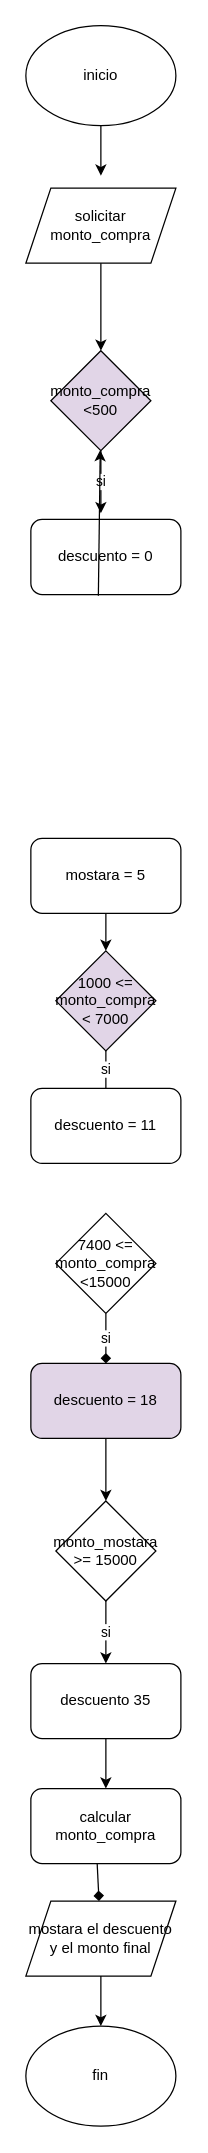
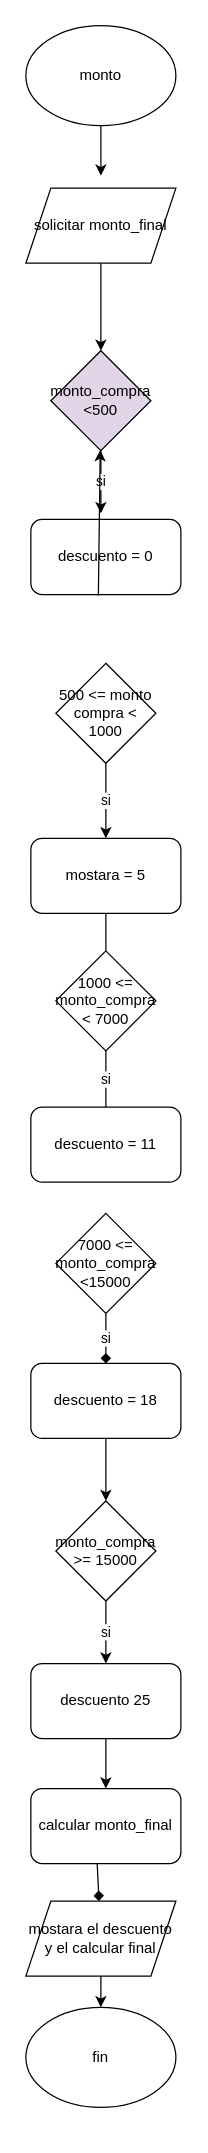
  <mxCell id="0" />
  <mxCell id="1" parent="0" />
  <mxCell id="2" value="" style="endArrow=classic;html=1;rounded=0;exitX=0.5;exitY=1;exitDx=0;exitDy=0;" edge="1" parent="1"><mxGeometry width="50" height="50" relative="1" as="geometry"><mxPoint x="80" y="100" as="sourcePoint" /><mxPoint x="80" y="140" as="targetPoint" /></mxGeometry></mxCell>
  <mxCell id="3" value="" style="endArrow=classic;html=1;rounded=0;" edge="1" parent="1"><mxGeometry width="50" height="50" relative="1" as="geometry"><mxPoint x="80" y="200" as="sourcePoint" /><mxPoint x="80" y="280" as="targetPoint" /><Array as="points"><mxPoint x="80" y="200" /></Array></mxGeometry></mxCell>
  <mxCell id="4" value="si" style="endArrow=classic;html=1;rounded=0;exitX=0.5;exitY=1;exitDx=0;exitDy=0;" edge="1" parent="1" source="7"><mxGeometry width="50" height="50" relative="1" as="geometry"><mxPoint x="90" y="350" as="sourcePoint" /><mxPoint x="80" y="410" as="targetPoint" /></mxGeometry></mxCell>
- <mxCell id="5" value="inicio" style="ellipse;whiteSpace=wrap;html=1;" vertex="1" parent="1"><mxGeometry x="20" y="20" width="120" height="80" as="geometry" /></mxCell>
- <mxCell id="6" value="solicitar monto_compra" style="shape=parallelogram;perimeter=parallelogramPerimeter;whiteSpace=wrap;html=1;fixedSize=1;" vertex="1" parent="1"><mxGeometry x="20" y="150" width="120" height="60" as="geometry" /></mxCell>
+ <mxCell id="5" value="monto" style="ellipse;whiteSpace=wrap;html=1;" vertex="1" parent="1"><mxGeometry x="20" y="20" width="120" height="80" as="geometry" /></mxCell>
+ <mxCell id="6" value="solicitar monto_final" style="shape=parallelogram;perimeter=parallelogramPerimeter;whiteSpace=wrap;html=1;fixedSize=1;" vertex="1" parent="1"><mxGeometry x="20" y="150" width="120" height="60" as="geometry" /></mxCell>
  <mxCell id="7" value="monto_compra &amp;lt;500" style="rhombus;whiteSpace=wrap;html=1;fillColor=#e1d5e7;" vertex="1" parent="1"><mxGeometry x="40" y="280" width="80" height="80" as="geometry" /></mxCell>
  <mxCell id="8" value="descuento = 0" style="rounded=1;whiteSpace=wrap;html=1;" vertex="1" parent="1"><mxGeometry x="24" y="415" width="120" height="60" as="geometry" /></mxCell>
+ <mxCell id="9" value="500 &amp;lt;= monto compra &amp;lt; 1000" style="rhombus;whiteSpace=wrap;html=1;" vertex="1" parent="1"><mxGeometry x="44" y="530" width="80" height="80" as="geometry" /></mxCell>
  <mxCell id="10" value="" style="endArrow=classic;html=1;rounded=0;exitX=0.45;exitY=1.017;exitDx=0;exitDy=0;exitPerimeter=0;" edge="1" parent="1" source="8" target="7"><mxGeometry width="50" height="50" relative="1" as="geometry"><mxPoint x="60" y="480" as="sourcePoint" /><mxPoint x="110" y="430" as="targetPoint" /></mxGeometry></mxCell>
+ <mxCell id="11" value="si" style="endArrow=classic;html=1;rounded=0;exitX=0.5;exitY=1;exitDx=0;exitDy=0;" edge="1" parent="1" source="9" target="12"><mxGeometry width="50" height="50" relative="1" as="geometry"><mxPoint x="60" y="710" as="sourcePoint" /><mxPoint x="84" y="660" as="targetPoint" /></mxGeometry></mxCell>
  <mxCell id="12" value="mostara = 5" style="rounded=1;whiteSpace=wrap;html=1;" vertex="1" parent="1"><mxGeometry x="24" y="670" width="120" height="60" as="geometry" /></mxCell>
- <mxCell id="13" value="" style="endArrow=classic;html=1;rounded=0;exitX=0.5;exitY=1;exitDx=0;exitDy=0;" edge="1" parent="1" source="12" target="14"><mxGeometry width="50" height="50" relative="1" as="geometry"><mxPoint x="60" y="710" as="sourcePoint" /><mxPoint x="84" y="800" as="targetPoint" /></mxGeometry></mxCell>
- <mxCell id="14" value="1000 &amp;lt;= monto_compra &amp;lt; 7000" style="rhombus;whiteSpace=wrap;html=1;fillColor=#e1d5e7;" vertex="1" parent="1"><mxGeometry x="44" y="760" width="80" height="80" as="geometry" /></mxCell>
+ <mxCell id="13" value="" style="endArrow=none;html=1;rounded=0;exitX=0.5;exitY=1;exitDx=0;exitDy=0;" edge="1" parent="1" source="12" target="14"><mxGeometry width="50" height="50" relative="1" as="geometry"><mxPoint x="60" y="710" as="sourcePoint" /><mxPoint x="84" y="800" as="targetPoint" /></mxGeometry></mxCell>
+ <mxCell id="14" value="1000 &amp;lt;= monto_compra &amp;lt; 7000" style="rhombus;whiteSpace=wrap;html=1;" vertex="1" parent="1"><mxGeometry x="44" y="760" width="80" height="80" as="geometry" /></mxCell>
  <mxCell id="15" value="si" style="endArrow=none;html=1;rounded=0;exitX=0.5;exitY=1;exitDx=0;exitDy=0;" edge="1" parent="1" source="14" target="16"><mxGeometry width="50" height="50" relative="1" as="geometry"><mxPoint x="60" y="710" as="sourcePoint" /><mxPoint x="84" y="900" as="targetPoint" /></mxGeometry></mxCell>
- <mxCell id="16" value="descuento = 11" style="rounded=1;whiteSpace=wrap;html=1;" vertex="1" parent="1"><mxGeometry x="24" y="870" width="120" height="60" as="geometry" /></mxCell>
- <mxCell id="17" value="7400 &amp;lt;= monto_compra &amp;lt;15000" style="rhombus;whiteSpace=wrap;html=1;" vertex="1" parent="1"><mxGeometry x="44" y="970" width="80" height="80" as="geometry" /></mxCell>
+ <mxCell id="16" value="descuento = 11" style="rounded=1;whiteSpace=wrap;html=1;" vertex="1" parent="1"><mxGeometry x="24" y="885" width="120" height="60" as="geometry" /></mxCell>
+ <mxCell id="17" value="7000 &amp;lt;= monto_compra &amp;lt;15000" style="rhombus;whiteSpace=wrap;html=1;" vertex="1" parent="1"><mxGeometry x="44" y="970" width="80" height="80" as="geometry" /></mxCell>
  <mxCell id="18" value="si" style="endArrow=diamond;html=1;rounded=0;exitX=0.5;exitY=1;exitDx=0;exitDy=0;" edge="1" parent="1" source="17" target="19"><mxGeometry width="50" height="50" relative="1" as="geometry"><mxPoint x="60" y="1080" as="sourcePoint" /><mxPoint x="84" y="1110" as="targetPoint" /></mxGeometry></mxCell>
- <mxCell id="19" value="descuento = 18" style="rounded=1;whiteSpace=wrap;html=1;fillColor=#e1d5e7;" vertex="1" parent="1"><mxGeometry x="24" y="1090" width="120" height="60" as="geometry" /></mxCell>
+ <mxCell id="19" value="descuento = 18" style="rounded=1;whiteSpace=wrap;html=1;" vertex="1" parent="1"><mxGeometry x="24" y="1090" width="120" height="60" as="geometry" /></mxCell>
  <mxCell id="20" value="" style="endArrow=classic;html=1;rounded=0;exitX=0.5;exitY=1;exitDx=0;exitDy=0;" edge="1" parent="1" source="19"><mxGeometry width="50" height="50" relative="1" as="geometry"><mxPoint x="60" y="1080" as="sourcePoint" /><mxPoint x="84" y="1200" as="targetPoint" /></mxGeometry></mxCell>
- <mxCell id="21" value="monto_mostara &amp;gt;= 15000" style="rhombus;whiteSpace=wrap;html=1;" vertex="1" parent="1"><mxGeometry x="44" y="1200" width="80" height="80" as="geometry" /></mxCell>
+ <mxCell id="21" value="monto_compra &amp;gt;= 15000" style="rhombus;whiteSpace=wrap;html=1;" vertex="1" parent="1"><mxGeometry x="44" y="1200" width="80" height="80" as="geometry" /></mxCell>
  <mxCell id="22" value="si" style="endArrow=classic;html=1;rounded=0;exitX=0.5;exitY=1;exitDx=0;exitDy=0;" edge="1" parent="1" source="21" target="23"><mxGeometry width="50" height="50" relative="1" as="geometry"><mxPoint x="60" y="1300" as="sourcePoint" /><mxPoint x="84" y="1340" as="targetPoint" /></mxGeometry></mxCell>
- <mxCell id="23" value="descuento 35" style="rounded=1;whiteSpace=wrap;html=1;" vertex="1" parent="1"><mxGeometry x="24" y="1330" width="120" height="60" as="geometry" /></mxCell>
+ <mxCell id="23" value="descuento 25" style="rounded=1;whiteSpace=wrap;html=1;" vertex="1" parent="1"><mxGeometry x="24" y="1330" width="120" height="60" as="geometry" /></mxCell>
  <mxCell id="24" value="" style="endArrow=classic;html=1;rounded=0;exitX=0.5;exitY=1;exitDx=0;exitDy=0;" edge="1" parent="1" source="23" target="25"><mxGeometry width="50" height="50" relative="1" as="geometry"><mxPoint x="60" y="1300" as="sourcePoint" /><mxPoint x="84" y="1460" as="targetPoint" /></mxGeometry></mxCell>
- <mxCell id="25" value="calcular monto_compra" style="rounded=1;whiteSpace=wrap;html=1;" vertex="1" parent="1"><mxGeometry x="24" y="1430" width="120" height="60" as="geometry" /></mxCell>
+ <mxCell id="25" value="calcular monto_final" style="rounded=1;whiteSpace=wrap;html=1;" vertex="1" parent="1"><mxGeometry x="24" y="1430" width="120" height="60" as="geometry" /></mxCell>
  <mxCell id="26" value="" style="endArrow=diamond;html=1;rounded=0;exitX=0.442;exitY=1;exitDx=0;exitDy=0;exitPerimeter=0;" edge="1" parent="1" source="25" target="27"><mxGeometry width="50" height="50" relative="1" as="geometry"><mxPoint x="60" y="1490" as="sourcePoint" /><mxPoint x="77" y="1530" as="targetPoint" /></mxGeometry></mxCell>
- <mxCell id="27" value="mostara el descuento y el monto final" style="shape=parallelogram;perimeter=parallelogramPerimeter;whiteSpace=wrap;html=1;fixedSize=1;" vertex="1" parent="1"><mxGeometry x="20" y="1520" width="120" height="60" as="geometry" /></mxCell>
+ <mxCell id="27" value="mostara el descuento y el calcular final" style="shape=parallelogram;perimeter=parallelogramPerimeter;whiteSpace=wrap;html=1;fixedSize=1;" vertex="1" parent="1"><mxGeometry x="20" y="1520" width="120" height="60" as="geometry" /></mxCell>
  <mxCell id="28" value="" style="endArrow=classic;html=1;rounded=0;exitX=0.5;exitY=1;exitDx=0;exitDy=0;" edge="1" parent="1" source="27" target="29"><mxGeometry width="50" height="50" relative="1" as="geometry"><mxPoint x="60" y="1490" as="sourcePoint" /><mxPoint x="80" y="1630" as="targetPoint" /></mxGeometry></mxCell>
- <mxCell id="29" value="fin" style="ellipse;whiteSpace=wrap;html=1;" vertex="1" parent="1"><mxGeometry x="20" y="1620" width="120" height="80" as="geometry" /></mxCell>
+ <mxCell id="29" value="fin" style="ellipse;whiteSpace=wrap;html=1;" vertex="1" parent="1"><mxGeometry x="20" y="1605" width="120" height="80" as="geometry" /></mxCell>
